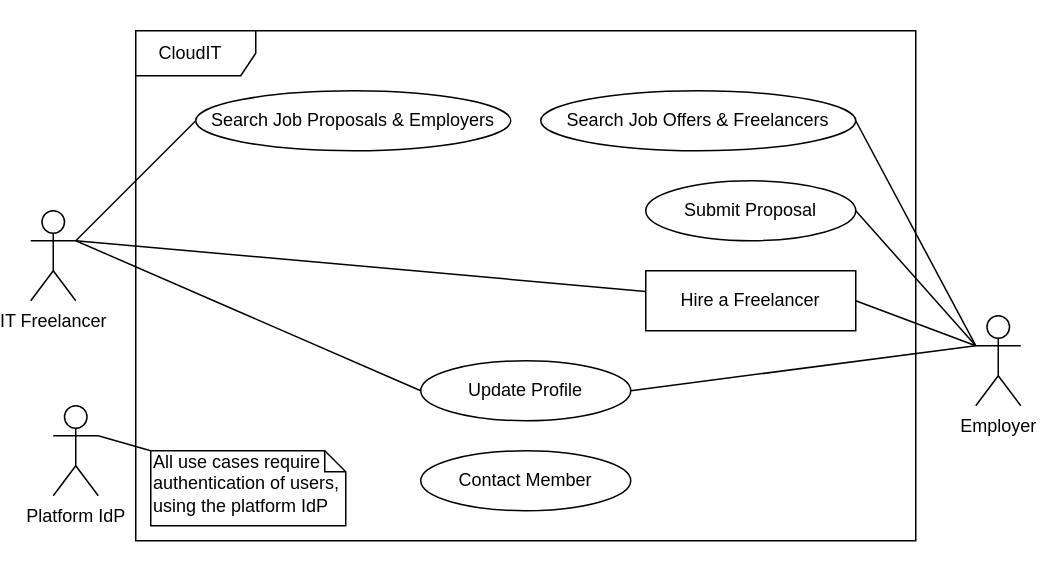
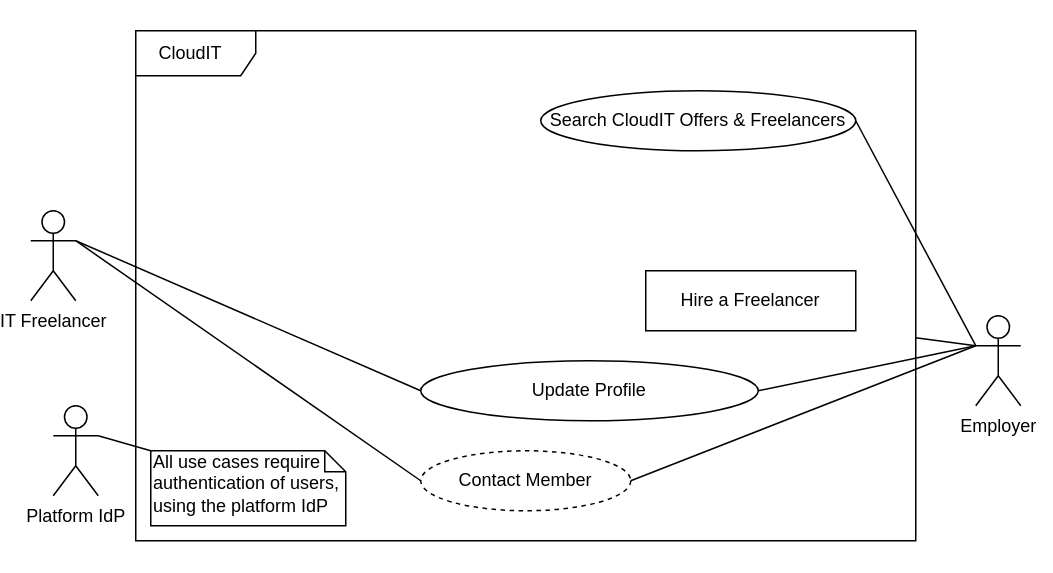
  <mxCell id="0" />
  <mxCell id="1" parent="0" />
  <mxCell id="2" value="IT Freelancer&lt;br&gt;" style="shape=umlActor;verticalLabelPosition=bottom;labelBackgroundColor=#ffffff;verticalAlign=top;html=1;" parent="1" vertex="1"><mxGeometry x="20" y="140" width="30" height="60" as="geometry" /></mxCell>
  <mxCell id="3" value="CloudIT&amp;nbsp;&amp;nbsp;" style="shape=umlFrame;whiteSpace=wrap;html=1;width=80;height=30;" parent="1" vertex="1"><mxGeometry x="90" y="20" width="520" height="340" as="geometry" /></mxCell>
  <mxCell id="4" value="Employer&lt;br&gt;" style="shape=umlActor;verticalLabelPosition=bottom;labelBackgroundColor=#ffffff;verticalAlign=top;html=1;" parent="1" vertex="1"><mxGeometry x="650" y="210" width="30" height="60" as="geometry" /></mxCell>
- <mxCell id="5" value="Update Profile&lt;br&gt;" style="ellipse;whiteSpace=wrap;html=1;" parent="1" vertex="1"><mxGeometry x="280" y="240" width="140" height="40" as="geometry" /></mxCell>
- <mxCell id="6" value="Contact Member" style="ellipse;whiteSpace=wrap;html=1;" parent="1" vertex="1"><mxGeometry x="280" y="300" width="140" height="40" as="geometry" /></mxCell>
- <mxCell id="7" value="Search Job Offers &amp;amp; Freelancers&lt;br&gt;" style="ellipse;whiteSpace=wrap;html=1;" parent="1" vertex="1"><mxGeometry x="360" y="60" width="210" height="40" as="geometry" /></mxCell>
+ <mxCell id="5" value="Update Profile&lt;br&gt;" style="ellipse;whiteSpace=wrap;html=1;" parent="1" vertex="1"><mxGeometry x="280" y="240" width="225" height="40" as="geometry" /></mxCell>
+ <mxCell id="6" value="Contact Member" style="ellipse;whiteSpace=wrap;html=1;dashed=1;" parent="1" vertex="1"><mxGeometry x="280" y="300" width="140" height="40" as="geometry" /></mxCell>
+ <mxCell id="7" value="Search CloudIT Offers &amp;amp; Freelancers&lt;br&gt;" style="ellipse;whiteSpace=wrap;html=1;" parent="1" vertex="1"><mxGeometry x="360" y="60" width="210" height="40" as="geometry" /></mxCell>
  <mxCell id="8" value="Hire a Freelancer" style="whiteSpace=wrap;html=1;rounded=0;" parent="1" vertex="1"><mxGeometry x="430" y="180" width="140" height="40" as="geometry" /></mxCell>
- <mxCell id="9" value="Submit Proposal" style="ellipse;whiteSpace=wrap;html=1;" parent="1" vertex="1"><mxGeometry x="430" y="120" width="140" height="40" as="geometry" /></mxCell>
  <mxCell id="10" value="" style="endArrow=none;html=1;entryX=0;entryY=0.5;entryDx=0;entryDy=0;exitX=1;exitY=0.333;exitDx=0;exitDy=0;exitPerimeter=0;" parent="1" source="2" target="5" edge="1"><mxGeometry relative="1" as="geometry"><mxPoint x="0" y="500" as="sourcePoint" /><mxPoint x="160" y="500" as="targetPoint" /></mxGeometry></mxCell>
- <mxCell id="11" value="" style="endArrow=none;html=1;entryX=1;entryY=0.5;entryDx=0;entryDy=0;exitX=0;exitY=0.333;exitDx=0;exitDy=0;exitPerimeter=0;" parent="1" source="4" target="9" edge="1"><mxGeometry relative="1" as="geometry"><mxPoint x="65" y="250" as="sourcePoint" /><mxPoint x="150" y="100" as="targetPoint" /></mxGeometry></mxCell>
- <mxCell id="12" value="" style="endArrow=none;html=1;exitX=1;exitY=0.333;exitDx=0;exitDy=0;exitPerimeter=0;" parent="1" source="2" target="8" edge="1"><mxGeometry relative="1" as="geometry"><mxPoint x="55" y="240" as="sourcePoint" /><mxPoint x="140" y="210" as="targetPoint" /></mxGeometry></mxCell>
- <mxCell id="14" value="" style="endArrow=none;html=1;entryX=1;entryY=0.5;entryDx=0;entryDy=0;exitX=0;exitY=0.333;exitDx=0;exitDy=0;exitPerimeter=0;" parent="1" source="4" target="8" edge="1"><mxGeometry relative="1" as="geometry"><mxPoint x="505" y="240" as="sourcePoint" /><mxPoint x="350" y="270" as="targetPoint" /></mxGeometry></mxCell>
+ <mxCell id="12" value="" style="endArrow=none;html=1;entryX=0;entryY=0.5;entryDx=0;entryDy=0;exitX=1;exitY=0.333;exitDx=0;exitDy=0;exitPerimeter=0;" parent="1" source="2" target="6" edge="1"><mxGeometry relative="1" as="geometry"><mxPoint x="55" y="240" as="sourcePoint" /><mxPoint x="140" y="210" as="targetPoint" /></mxGeometry></mxCell>
+ <mxCell id="13" value="" style="endArrow=none;html=1;entryX=1;entryY=0.5;entryDx=0;entryDy=0;exitX=0;exitY=0.333;exitDx=0;exitDy=0;exitPerimeter=0;" parent="1" source="4" target="6" edge="1"><mxGeometry relative="1" as="geometry"><mxPoint x="55" y="240" as="sourcePoint" /><mxPoint x="210" y="270" as="targetPoint" /></mxGeometry></mxCell>
+ <mxCell id="14" value="" style="endArrow=none;html=1;exitX=0;exitY=0.333;exitDx=0;exitDy=0;exitPerimeter=0;" parent="1" source="4" target="3" edge="1"><mxGeometry relative="1" as="geometry"><mxPoint x="505" y="240" as="sourcePoint" /><mxPoint x="350" y="270" as="targetPoint" /></mxGeometry></mxCell>
  <mxCell id="15" value="" style="endArrow=none;html=1;entryX=1;entryY=0.5;entryDx=0;entryDy=0;exitX=0;exitY=0.333;exitDx=0;exitDy=0;exitPerimeter=0;" parent="1" source="4" target="7" edge="1"><mxGeometry relative="1" as="geometry"><mxPoint x="505" y="240" as="sourcePoint" /><mxPoint x="420" y="330" as="targetPoint" /></mxGeometry></mxCell>
  <mxCell id="16" value="" style="endArrow=none;html=1;entryX=1;entryY=0.5;entryDx=0;entryDy=0;exitX=0;exitY=0.333;exitDx=0;exitDy=0;exitPerimeter=0;" parent="1" source="4" target="5" edge="1"><mxGeometry relative="1" as="geometry"><mxPoint x="59.667" y="239.833" as="sourcePoint" /><mxPoint x="289.667" y="209.833" as="targetPoint" /></mxGeometry></mxCell>
- <mxCell id="17" value="Search Job Proposals &amp;amp; Employers&lt;br&gt;" style="ellipse;whiteSpace=wrap;html=1;" parent="1" vertex="1"><mxGeometry x="130" y="60" width="210" height="40" as="geometry" /></mxCell>
- <mxCell id="18" value="" style="endArrow=none;html=1;entryX=0;entryY=0.5;entryDx=0;entryDy=0;exitX=1;exitY=0.333;exitDx=0;exitDy=0;exitPerimeter=0;" parent="1" source="2" target="17" edge="1"><mxGeometry relative="1" as="geometry"><mxPoint x="59.667" y="239.833" as="sourcePoint" /><mxPoint x="139.667" y="209.833" as="targetPoint" /></mxGeometry></mxCell>
  <mxCell id="19" value="Platform IdP&lt;br&gt;" style="shape=umlActor;verticalLabelPosition=bottom;labelBackgroundColor=#ffffff;verticalAlign=top;html=1;" parent="1" vertex="1"><mxGeometry x="35" y="270" width="30" height="60" as="geometry" /></mxCell>
  <mxCell id="20" value="All use cases require authentication of users, using the platform IdP" style="shape=note;whiteSpace=wrap;html=1;size=14;verticalAlign=top;align=left;spacingTop=-6;" parent="1" vertex="1"><mxGeometry x="100" y="300" width="130" height="50" as="geometry" /></mxCell>
  <mxCell id="21" value="" style="endArrow=none;html=1;entryX=0;entryY=0;entryDx=0;entryDy=0;exitX=1;exitY=0.333;exitDx=0;exitDy=0;exitPerimeter=0;entryPerimeter=0;" parent="1" source="19" target="20" edge="1"><mxGeometry relative="1" as="geometry"><mxPoint x="59.667" y="169.833" as="sourcePoint" /><mxPoint x="289.667" y="329.833" as="targetPoint" /></mxGeometry></mxCell>
